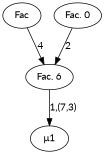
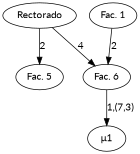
  digraph {
    fontname=Lato
    node [fontname=Lato]
    edge [fontname=Lato]
    n1 [label="&mu;1"]
-   Rectorado [label=Fac]
+   Rectorado
+   "Fac. 5"
    "Fac. 6"
-   "Fac. 1" [label="Fac. 0"]
+   "Fac. 1"
+   Rectorado -> "Fac. 5" [label=2]
    Rectorado -> "Fac. 6" [label=4]
    "Fac. 6" -> n1 [label="1,(7,3)"]
    "Fac. 1" -> "Fac. 6" [label=2]
  }
